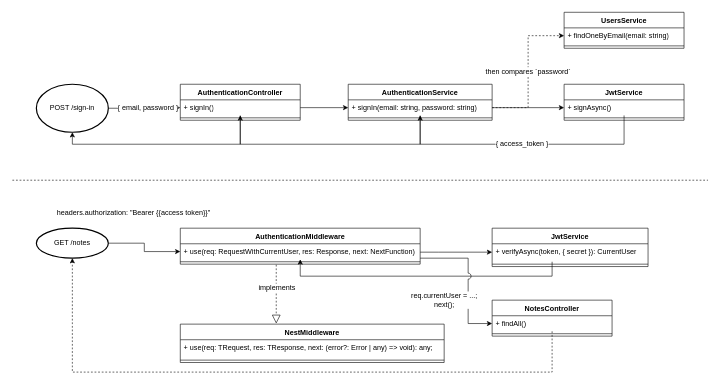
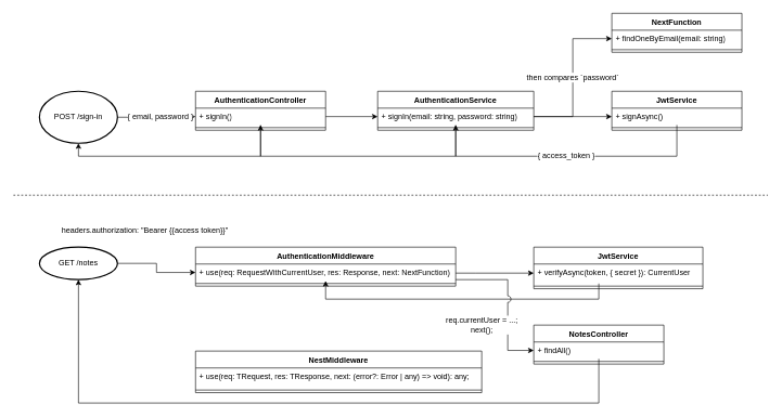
  <mxCell id="0" />
  <mxCell id="1" parent="0" />
  <mxCell id="2" value="AuthenticationController" style="swimlane;fontStyle=1;align=center;verticalAlign=top;childLayout=stackLayout;horizontal=1;startSize=26;horizontalStack=0;resizeParent=1;resizeParentMax=0;resizeLast=0;collapsible=1;marginBottom=0;whiteSpace=wrap;html=1;perimeterSpacing=1;swimlaneFillColor=none;gradientColor=none;swimlaneLine=1;" vertex="1" parent="1"><mxGeometry x="300" y="140" width="200" height="60" as="geometry" /></mxCell>
  <mxCell id="3" value="+&amp;nbsp;signIn()" style="text;strokeColor=none;fillColor=none;align=left;verticalAlign=top;spacingLeft=4;spacingRight=4;overflow=hidden;rotatable=0;points=[[0,0.5],[1,0.5]];portConstraint=eastwest;whiteSpace=wrap;html=1;" vertex="1" parent="2"><mxGeometry y="26" width="200" height="26" as="geometry" /></mxCell>
  <mxCell id="4" value="" style="line;strokeWidth=1;fillColor=none;align=left;verticalAlign=middle;spacingTop=-1;spacingLeft=3;spacingRight=3;rotatable=0;labelPosition=right;points=[];portConstraint=eastwest;strokeColor=inherit;" vertex="1" parent="2"><mxGeometry y="52" width="200" height="8" as="geometry" /></mxCell>
  <mxCell id="5" value="{ email, password }" style="edgeStyle=orthogonalEdgeStyle;rounded=0;orthogonalLoop=1;jettySize=auto;html=1;fontSize=12;" edge="1" parent="1" source="6" target="3"><mxGeometry x="-0.07" y="-10" relative="1" as="geometry"><mxPoint x="10" y="-10" as="offset" /></mxGeometry></mxCell>
  <mxCell id="6" value="POST /sign-in" style="strokeWidth=2;html=1;shape=mxgraph.flowchart.start_1;whiteSpace=wrap;" vertex="1" parent="1"><mxGeometry x="60" y="140" width="120" height="80" as="geometry" /></mxCell>
  <mxCell id="7" value="AuthenticationService" style="swimlane;fontStyle=1;align=center;verticalAlign=top;childLayout=stackLayout;horizontal=1;startSize=26;horizontalStack=0;resizeParent=1;resizeParentMax=0;resizeLast=0;collapsible=1;marginBottom=0;whiteSpace=wrap;html=1;perimeterSpacing=1;swimlaneFillColor=none;gradientColor=none;swimlaneLine=1;" vertex="1" parent="1"><mxGeometry x="580" y="140" width="240" height="60" as="geometry" /></mxCell>
  <mxCell id="8" value="+&amp;nbsp;signIn(email: string, password: string)" style="text;strokeColor=none;fillColor=none;align=left;verticalAlign=top;spacingLeft=4;spacingRight=4;overflow=hidden;rotatable=0;points=[[0,0.5],[1,0.5]];portConstraint=eastwest;whiteSpace=wrap;html=1;" vertex="1" parent="7"><mxGeometry y="26" width="240" height="26" as="geometry" /></mxCell>
  <mxCell id="9" value="" style="line;strokeWidth=1;fillColor=none;align=left;verticalAlign=middle;spacingTop=-1;spacingLeft=3;spacingRight=3;rotatable=0;labelPosition=right;points=[];portConstraint=eastwest;strokeColor=inherit;" vertex="1" parent="7"><mxGeometry y="52" width="240" height="8" as="geometry" /></mxCell>
  <mxCell id="10" value="JwtService" style="swimlane;fontStyle=1;align=center;verticalAlign=top;childLayout=stackLayout;horizontal=1;startSize=26;horizontalStack=0;resizeParent=1;resizeParentMax=0;resizeLast=0;collapsible=1;marginBottom=0;whiteSpace=wrap;html=1;perimeterSpacing=1;swimlaneFillColor=none;gradientColor=none;swimlaneLine=1;" vertex="1" parent="1"><mxGeometry x="940" y="140" width="200" height="60" as="geometry" /></mxCell>
  <mxCell id="11" value="+&amp;nbsp;signAsync()" style="text;strokeColor=none;fillColor=none;align=left;verticalAlign=top;spacingLeft=4;spacingRight=4;overflow=hidden;rotatable=0;points=[[0,0.5],[1,0.5]];portConstraint=eastwest;whiteSpace=wrap;html=1;" vertex="1" parent="10"><mxGeometry y="26" width="200" height="26" as="geometry" /></mxCell>
  <mxCell id="12" value="" style="line;strokeWidth=1;fillColor=none;align=left;verticalAlign=middle;spacingTop=-1;spacingLeft=3;spacingRight=3;rotatable=0;labelPosition=right;points=[];portConstraint=eastwest;strokeColor=inherit;" vertex="1" parent="10"><mxGeometry y="52" width="200" height="8" as="geometry" /></mxCell>
- <mxCell id="13" value="UsersService" style="swimlane;fontStyle=1;align=center;verticalAlign=top;childLayout=stackLayout;horizontal=1;startSize=26;horizontalStack=0;resizeParent=1;resizeParentMax=0;resizeLast=0;collapsible=1;marginBottom=0;whiteSpace=wrap;html=1;perimeterSpacing=1;swimlaneFillColor=none;gradientColor=none;swimlaneLine=1;" vertex="1" parent="1"><mxGeometry x="940" y="20" width="200" height="60" as="geometry" /></mxCell>
+ <mxCell id="13" value="NextFunction" style="swimlane;fontStyle=1;align=center;verticalAlign=top;childLayout=stackLayout;horizontal=1;startSize=26;horizontalStack=0;resizeParent=1;resizeParentMax=0;resizeLast=0;collapsible=1;marginBottom=0;whiteSpace=wrap;html=1;perimeterSpacing=1;swimlaneFillColor=none;gradientColor=none;swimlaneLine=1;" vertex="1" parent="1"><mxGeometry x="940" y="20" width="200" height="60" as="geometry" /></mxCell>
  <mxCell id="14" value="+&amp;nbsp;findOneByEmail(email: string)" style="text;strokeColor=none;fillColor=none;align=left;verticalAlign=top;spacingLeft=4;spacingRight=4;overflow=hidden;rotatable=0;points=[[0,0.5],[1,0.5]];portConstraint=eastwest;whiteSpace=wrap;html=1;" vertex="1" parent="13"><mxGeometry y="26" width="200" height="26" as="geometry" /></mxCell>
  <mxCell id="15" value="" style="line;strokeWidth=1;fillColor=none;align=left;verticalAlign=middle;spacingTop=-1;spacingLeft=3;spacingRight=3;rotatable=0;labelPosition=right;points=[];portConstraint=eastwest;strokeColor=inherit;" vertex="1" parent="13"><mxGeometry y="52" width="200" height="8" as="geometry" /></mxCell>
- <mxCell id="16" value="then compares `password`" style="edgeStyle=orthogonalEdgeStyle;rounded=0;orthogonalLoop=1;jettySize=auto;html=1;fontSize=12;dashed=1;" edge="1" parent="1" source="8" target="14"><mxGeometry relative="1" as="geometry" /></mxCell>
+ <mxCell id="16" value="then compares `password`" style="edgeStyle=orthogonalEdgeStyle;rounded=0;orthogonalLoop=1;jettySize=auto;html=1;fontSize=12;" edge="1" parent="1" source="8" target="14"><mxGeometry relative="1" as="geometry" /></mxCell>
  <mxCell id="17" style="edgeStyle=orthogonalEdgeStyle;rounded=0;orthogonalLoop=1;jettySize=auto;html=1;" edge="1" parent="1" source="8" target="11"><mxGeometry relative="1" as="geometry" /></mxCell>
  <mxCell id="18" value="{&amp;nbsp;access_token }" style="edgeStyle=orthogonalEdgeStyle;rounded=0;orthogonalLoop=1;jettySize=auto;html=1;fontSize=12;" edge="1" parent="1" source="11" target="8"><mxGeometry relative="1" as="geometry"><Array as="points"><mxPoint x="1040" y="240" /><mxPoint x="700" y="240" /></Array></mxGeometry></mxCell>
  <mxCell id="19" style="edgeStyle=orthogonalEdgeStyle;rounded=0;orthogonalLoop=1;jettySize=auto;html=1;" edge="1" parent="1" source="3" target="8"><mxGeometry relative="1" as="geometry" /></mxCell>
  <mxCell id="20" style="edgeStyle=orthogonalEdgeStyle;rounded=0;orthogonalLoop=1;jettySize=auto;html=1;" edge="1" parent="1" source="8" target="3"><mxGeometry relative="1" as="geometry"><Array as="points"><mxPoint x="700" y="240" /><mxPoint x="400" y="240" /></Array></mxGeometry></mxCell>
  <mxCell id="21" style="edgeStyle=orthogonalEdgeStyle;rounded=0;orthogonalLoop=1;jettySize=auto;html=1;" edge="1" parent="1" source="3" target="6"><mxGeometry relative="1" as="geometry"><Array as="points"><mxPoint x="400" y="240" /><mxPoint x="120" y="240" /></Array></mxGeometry></mxCell>
  <mxCell id="22" value="NotesController" style="swimlane;fontStyle=1;align=center;verticalAlign=top;childLayout=stackLayout;horizontal=1;startSize=26;horizontalStack=0;resizeParent=1;resizeParentMax=0;resizeLast=0;collapsible=1;marginBottom=0;whiteSpace=wrap;html=1;perimeterSpacing=1;swimlaneFillColor=none;gradientColor=none;swimlaneLine=1;" vertex="1" parent="1"><mxGeometry x="820" y="500" width="200" height="60" as="geometry" /></mxCell>
  <mxCell id="23" value="+&amp;nbsp;findAll()" style="text;strokeColor=none;fillColor=none;align=left;verticalAlign=top;spacingLeft=4;spacingRight=4;overflow=hidden;rotatable=0;points=[[0,0.5],[1,0.5]];portConstraint=eastwest;whiteSpace=wrap;html=1;" vertex="1" parent="22"><mxGeometry y="26" width="200" height="26" as="geometry" /></mxCell>
  <mxCell id="24" value="" style="line;strokeWidth=1;fillColor=none;align=left;verticalAlign=middle;spacingTop=-1;spacingLeft=3;spacingRight=3;rotatable=0;labelPosition=right;points=[];portConstraint=eastwest;strokeColor=inherit;" vertex="1" parent="22"><mxGeometry y="52" width="200" height="8" as="geometry" /></mxCell>
  <mxCell id="25" value="headers.authorization: &quot;Bearer {{access token}}&quot;" style="edgeStyle=orthogonalEdgeStyle;rounded=0;orthogonalLoop=1;jettySize=auto;html=1;fontSize=12;" edge="1" parent="1" source="26" target="28"><mxGeometry x="-0.38" y="50" relative="1" as="geometry"><mxPoint as="offset" /></mxGeometry></mxCell>
  <mxCell id="26" value="GET /notes" style="strokeWidth=2;html=1;shape=mxgraph.flowchart.start_1;whiteSpace=wrap;" vertex="1" parent="1"><mxGeometry x="60" y="380" width="120" height="50" as="geometry" /></mxCell>
  <mxCell id="27" value="AuthenticationMiddleware" style="swimlane;fontStyle=1;align=center;verticalAlign=top;childLayout=stackLayout;horizontal=1;startSize=26;horizontalStack=0;resizeParent=1;resizeParentMax=0;resizeLast=0;collapsible=1;marginBottom=0;whiteSpace=wrap;html=1;perimeterSpacing=1;swimlaneFillColor=none;gradientColor=none;swimlaneLine=1;" vertex="1" parent="1"><mxGeometry x="300" y="380" width="400" height="60" as="geometry" /></mxCell>
  <mxCell id="28" value="+&amp;nbsp;use(req: RequestWithCurrentUser, res: Response, next: NextFunction)" style="text;strokeColor=none;fillColor=none;align=left;verticalAlign=top;spacingLeft=4;spacingRight=4;overflow=hidden;rotatable=0;points=[[0,0.5],[1,0.5]];portConstraint=eastwest;whiteSpace=wrap;html=1;" vertex="1" parent="27"><mxGeometry y="26" width="400" height="26" as="geometry" /></mxCell>
  <mxCell id="29" value="" style="line;strokeWidth=1;fillColor=none;align=left;verticalAlign=middle;spacingTop=-1;spacingLeft=3;spacingRight=3;rotatable=0;labelPosition=right;points=[];portConstraint=eastwest;strokeColor=inherit;" vertex="1" parent="27"><mxGeometry y="52" width="400" height="8" as="geometry" /></mxCell>
  <mxCell id="30" value="NestMiddleware" style="swimlane;fontStyle=1;align=center;verticalAlign=top;childLayout=stackLayout;horizontal=1;startSize=26;horizontalStack=0;resizeParent=1;resizeParentMax=0;resizeLast=0;collapsible=1;marginBottom=0;whiteSpace=wrap;html=1;perimeterSpacing=1;swimlaneFillColor=none;gradientColor=none;swimlaneLine=1;" vertex="1" parent="1"><mxGeometry x="300" y="540" width="440" height="64" as="geometry" /></mxCell>
  <mxCell id="31" value="+&amp;nbsp;use(req: TRequest, res: TResponse, next: (error?: Error | any) =&amp;gt; void): any;" style="text;strokeColor=none;fillColor=none;align=left;verticalAlign=top;spacingLeft=4;spacingRight=4;overflow=hidden;rotatable=0;points=[[0,0.5],[1,0.5]];portConstraint=eastwest;whiteSpace=wrap;html=1;" vertex="1" parent="30"><mxGeometry y="26" width="440" height="30" as="geometry" /></mxCell>
  <mxCell id="32" value="" style="line;strokeWidth=1;fillColor=none;align=left;verticalAlign=middle;spacingTop=-1;spacingLeft=3;spacingRight=3;rotatable=0;labelPosition=right;points=[];portConstraint=eastwest;strokeColor=inherit;" vertex="1" parent="30"><mxGeometry y="56" width="440" height="8" as="geometry" /></mxCell>
- <mxCell id="33" value="implements" style="endArrow=block;dashed=1;endFill=0;endSize=12;html=1;rounded=0;fontSize=12;edgeStyle=orthogonalEdgeStyle;" edge="1" parent="1" source="27" target="30"><mxGeometry x="-0.201" y="1" width="160" relative="1" as="geometry"><mxPoint x="420" y="630" as="sourcePoint" /><mxPoint x="580" y="630" as="targetPoint" /><Array as="points"><mxPoint x="460" y="510" /><mxPoint x="460" y="510" /></Array><mxPoint as="offset" /></mxGeometry></mxCell>
  <mxCell id="34" value="JwtService" style="swimlane;fontStyle=1;align=center;verticalAlign=top;childLayout=stackLayout;horizontal=1;startSize=26;horizontalStack=0;resizeParent=1;resizeParentMax=0;resizeLast=0;collapsible=1;marginBottom=0;whiteSpace=wrap;html=1;perimeterSpacing=1;swimlaneFillColor=none;gradientColor=none;swimlaneLine=1;" vertex="1" parent="1"><mxGeometry x="820" y="380" width="260" height="64" as="geometry" /></mxCell>
  <mxCell id="35" value="+&amp;nbsp;verifyAsync(token, { secret }): CurrentUser" style="text;strokeColor=none;fillColor=none;align=left;verticalAlign=top;spacingLeft=4;spacingRight=4;overflow=hidden;rotatable=0;points=[[0,0.5],[1,0.5]];portConstraint=eastwest;whiteSpace=wrap;html=1;" vertex="1" parent="34"><mxGeometry y="26" width="260" height="30" as="geometry" /></mxCell>
  <mxCell id="36" value="" style="line;strokeWidth=1;fillColor=none;align=left;verticalAlign=middle;spacingTop=-1;spacingLeft=3;spacingRight=3;rotatable=0;labelPosition=right;points=[];portConstraint=eastwest;strokeColor=inherit;" vertex="1" parent="34"><mxGeometry y="56" width="260" height="8" as="geometry" /></mxCell>
  <mxCell id="37" style="edgeStyle=orthogonalEdgeStyle;rounded=0;orthogonalLoop=1;jettySize=auto;html=1;" edge="1" parent="1" source="28" target="35"><mxGeometry relative="1" as="geometry"><Array as="points"><mxPoint x="730" y="420" /><mxPoint x="730" y="420" /></Array></mxGeometry></mxCell>
  <mxCell id="38" style="edgeStyle=orthogonalEdgeStyle;rounded=0;orthogonalLoop=1;jettySize=auto;html=1;" edge="1" parent="1" source="35" target="28"><mxGeometry relative="1" as="geometry"><Array as="points"><mxPoint x="920" y="460" /><mxPoint y="460" x="500" /></Array></mxGeometry></mxCell>
  <mxCell id="39" value="&lt;div&gt;req.currentUser = ...;&lt;/div&gt;next();" style="edgeStyle=orthogonalEdgeStyle;rounded=0;orthogonalLoop=1;jettySize=auto;html=1;fontSize=12;jumpStyle=arc;jumpSize=10;" edge="1" parent="1" source="28" target="23"><mxGeometry x="0.31" y="-40" relative="1" as="geometry"><Array as="points"><mxPoint x="780" y="430" /><mxPoint x="780" y="539" /></Array><mxPoint as="offset" /></mxGeometry></mxCell>
- <mxCell id="40" style="edgeStyle=orthogonalEdgeStyle;rounded=0;orthogonalLoop=1;jettySize=auto;html=1;dashed=1;" edge="1" parent="1" source="23" target="26"><mxGeometry relative="1" as="geometry"><Array as="points"><mxPoint x="920" y="620" /><mxPoint x="120" y="620" /></Array></mxGeometry></mxCell>
+ <mxCell id="40" style="edgeStyle=orthogonalEdgeStyle;rounded=0;orthogonalLoop=1;jettySize=auto;html=1;dashed=0;" edge="1" parent="1" source="23" target="26"><mxGeometry relative="1" as="geometry"><Array as="points"><mxPoint x="920" y="620" /><mxPoint x="120" y="620" /></Array></mxGeometry></mxCell>
  <mxCell id="41" value="" style="endArrow=none;dashed=1;html=1;rounded=0;" edge="1" parent="1"><mxGeometry width="50" height="50" relative="1" as="geometry"><mxPoint x="20" y="300" as="sourcePoint" /><mxPoint x="1180" y="300" as="targetPoint" /></mxGeometry></mxCell>
